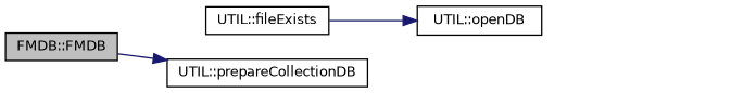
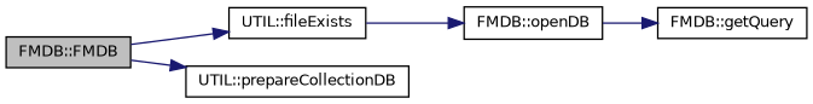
  digraph {
    rankdir=LR
    node [color=black fillcolor=white fontname=Helvetica fontsize=10 shape=record style=filled]
    edge [color=midnightblue fontname=Helvetica fontsize=10 labelfontname=Helvetica labelfontsize=10 style=solid]
    n1 [fillcolor=grey75 fontcolor=black height=0.2 label="FMDB::FMDB" width=0.4]
    n2 [height=0.2 label="UTIL::fileExists" width=0.4]
    n3 [height=0.2 label="UTIL::prepareCollectionDB" width=0.4]
-   n4 [height=0.2 label="UTIL::openDB" width=0.4]
+   n4 [height=0.2 label="FMDB::openDB" width=0.4]
+   n5 [height=0.2 label="FMDB::getQuery" width=0.4]
+   n1 -> n2
    n1 -> n3
    n2 -> n4
+   n4 -> n5
  }
